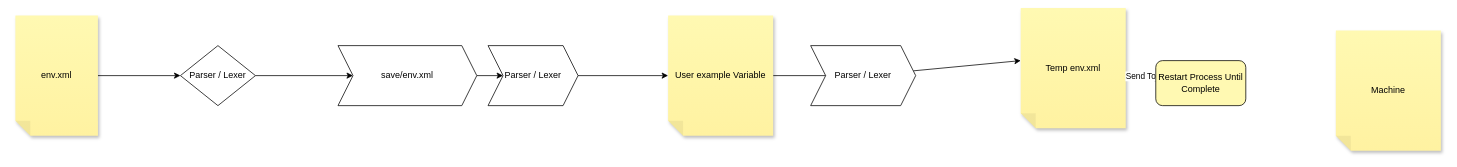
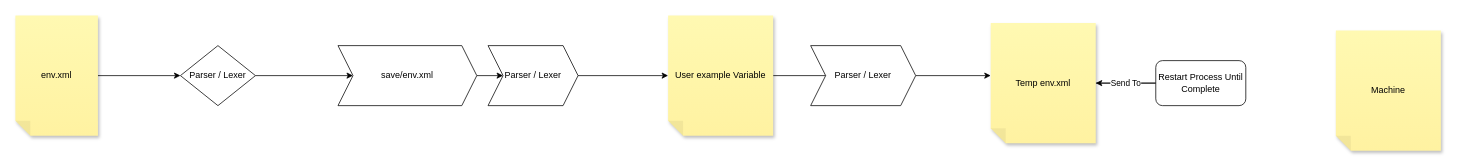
  <mxCell id="0" />
  <mxCell id="1" parent="0" />
  <mxCell id="2" style="edgeStyle=none;html=1;entryX=0;entryY=0.5;entryDx=0;entryDy=0;" edge="1" parent="1" source="3" target="5"><mxGeometry relative="1" as="geometry"><mxPoint x="220" y="100" as="targetPoint" /></mxGeometry></mxCell>
  <mxCell id="3" value="env.xml" style="shape=note;whiteSpace=wrap;html=1;backgroundOutline=1;fontColor=#000000;darkOpacity=0.05;fillColor=#FFF9B2;strokeColor=none;fillStyle=solid;direction=west;gradientDirection=north;gradientColor=#FFF2A1;shadow=1;size=20;pointerEvents=1;" vertex="1" parent="1"><mxGeometry x="20" y="20" width="110" height="160" as="geometry" /></mxCell>
  <mxCell id="4" style="edgeStyle=none;html=1;" edge="1" parent="1" source="5" target="7"><mxGeometry relative="1" as="geometry"><mxPoint x="390" y="100" as="targetPoint" /></mxGeometry></mxCell>
  <mxCell id="5" value="Parser / Lexer" style="rhombus;whiteSpace=wrap;html=1;" vertex="1" parent="1"><mxGeometry x="240" y="60" width="100" height="80" as="geometry" /></mxCell>
  <mxCell id="6" style="edgeStyle=none;html=1;" edge="1" parent="1" source="7"><mxGeometry relative="1" as="geometry"><mxPoint x="670" y="100" as="targetPoint" /></mxGeometry></mxCell>
  <mxCell id="7" value="save/env.xml" style="shape=step;perimeter=stepPerimeter;whiteSpace=wrap;html=1;fixedSize=1;" vertex="1" parent="1"><mxGeometry x="450" y="60" width="185" height="80" as="geometry" /></mxCell>
  <mxCell id="8" style="edgeStyle=none;html=1;" edge="1" parent="1" source="9" target="11"><mxGeometry relative="1" as="geometry"><mxPoint x="880" y="100" as="targetPoint" /></mxGeometry></mxCell>
  <mxCell id="9" value="Parser / Lexer" style="shape=step;perimeter=stepPerimeter;whiteSpace=wrap;html=1;fixedSize=1;" vertex="1" parent="1"><mxGeometry x="650" y="60" width="120" height="80" as="geometry" /></mxCell>
  <mxCell id="10" style="edgeStyle=none;html=1;" edge="1" parent="1" source="11"><mxGeometry relative="1" as="geometry"><mxPoint x="1120" y="100" as="targetPoint" /></mxGeometry></mxCell>
  <mxCell id="11" value="User example Variable" style="shape=note;whiteSpace=wrap;html=1;backgroundOutline=1;fontColor=#000000;darkOpacity=0.05;fillColor=#FFF9B2;strokeColor=none;fillStyle=solid;direction=west;gradientDirection=north;gradientColor=#FFF2A1;shadow=1;size=20;pointerEvents=1;" vertex="1" parent="1"><mxGeometry x="890" y="20" width="140" height="160" as="geometry" /></mxCell>
  <mxCell id="12" style="edgeStyle=none;html=1;entryX=0;entryY=0;entryDx=140;entryDy=90;entryPerimeter=0;" edge="1" parent="1" source="13" target="15"><mxGeometry relative="1" as="geometry" /></mxCell>
  <mxCell id="13" value="Parser / Lexer" style="shape=step;perimeter=stepPerimeter;whiteSpace=wrap;html=1;fixedSize=1;" vertex="1" parent="1"><mxGeometry x="1080" y="60" width="140" height="80" as="geometry" /></mxCell>
  <mxCell id="14" style="edgeStyle=none;html=1;" edge="1" parent="1" source="15"><mxGeometry relative="1" as="geometry"><mxPoint x="1560" y="110" as="targetPoint" /></mxGeometry></mxCell>
- <mxCell id="15" value="Temp env.xml" style="shape=note;whiteSpace=wrap;html=1;backgroundOutline=1;fontColor=#000000;darkOpacity=0.05;fillColor=#FFF9B2;strokeColor=none;fillStyle=solid;direction=west;gradientDirection=north;gradientColor=#FFF2A1;shadow=1;size=20;pointerEvents=1;" vertex="1" parent="1"><mxGeometry x="1360" y="10" width="140" height="160" as="geometry" /></mxCell>
+ <mxCell id="15" value="Temp env.xml" style="shape=note;whiteSpace=wrap;html=1;backgroundOutline=1;fontColor=#000000;darkOpacity=0.05;fillColor=#FFF9B2;strokeColor=none;fillStyle=solid;direction=west;gradientDirection=north;gradientColor=#FFF2A1;shadow=1;size=20;pointerEvents=1;" vertex="1" parent="1"><mxGeometry x="1320" y="30" width="140" height="160" as="geometry" /></mxCell>
  <mxCell id="16" value="Send To" style="edgeStyle=none;html=1;" edge="1" parent="1" source="17" target="15"><mxGeometry x="-0.006" relative="1" as="geometry"><mxPoint x="1750" y="110" as="targetPoint" /><mxPoint as="offset" /></mxGeometry></mxCell>
- <mxCell id="17" value="Restart Process Until&lt;br&gt;Complete" style="rounded=1;whiteSpace=wrap;html=1;fillColor=#fff9b2;" vertex="1" parent="1"><mxGeometry x="1540" y="80" width="120" height="60" as="geometry" /></mxCell>
+ <mxCell id="17" value="Restart Process Until&lt;br&gt;Complete" style="rounded=1;whiteSpace=wrap;html=1;" vertex="1" parent="1"><mxGeometry x="1540" y="80" width="120" height="60" as="geometry" /></mxCell>
  <mxCell id="18" value="Machine" style="shape=note;whiteSpace=wrap;html=1;backgroundOutline=1;fontColor=#000000;darkOpacity=0.05;fillColor=#FFF9B2;strokeColor=none;fillStyle=solid;direction=west;gradientDirection=north;gradientColor=#FFF2A1;shadow=1;size=20;pointerEvents=1;" vertex="1" parent="1"><mxGeometry x="1780" y="40" width="140" height="160" as="geometry" /></mxCell>
